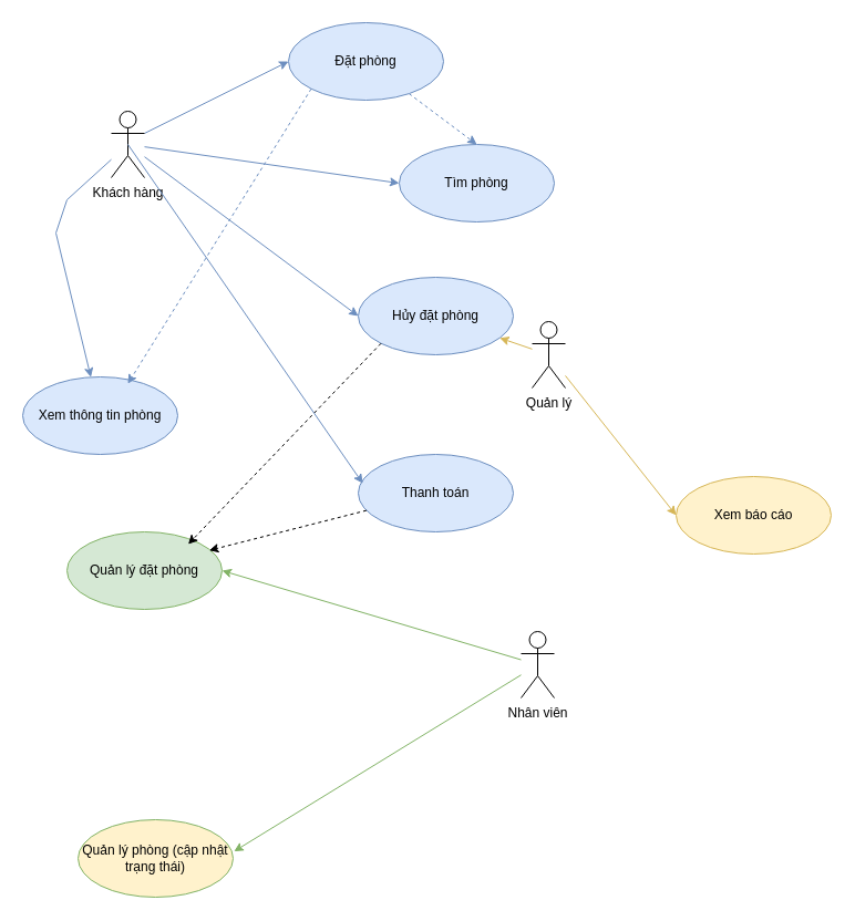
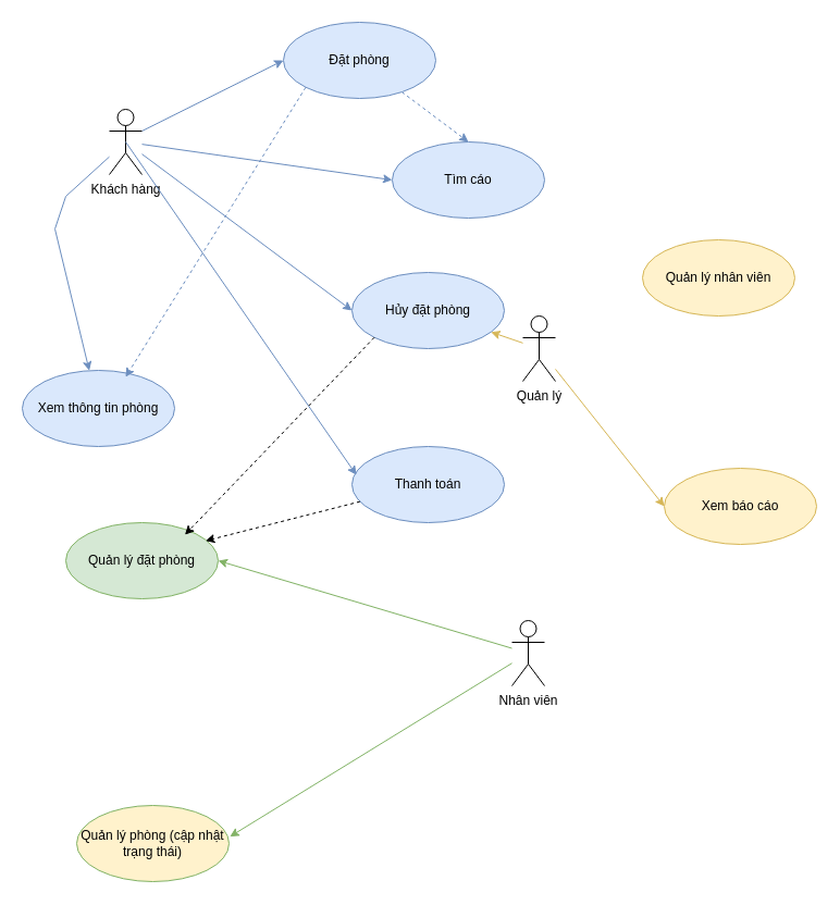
  <mxCell id="0" />
  <mxCell id="1" parent="0" />
  <mxCell id="2" style="rounded=0;orthogonalLoop=1;jettySize=auto;html=1;entryX=0.5;entryY=0;entryDx=0;entryDy=0;dashed=1;fillColor=#dae8fc;strokeColor=#6c8ebf;" edge="1" parent="1" source="3" target="26"><mxGeometry relative="1" as="geometry" /></mxCell>
  <mxCell id="3" value="&lt;p style=&quot;white-space-collapse: preserve;&quot; dir=&quot;auto&quot;&gt;Đặt phòng&lt;/p&gt;" style="ellipse;whiteSpace=wrap;html=1;fillColor=#dae8fc;strokeColor=#6c8ebf;" vertex="1" parent="1"><mxGeometry x="260" y="20" width="140" height="70" as="geometry" /></mxCell>
  <mxCell id="4" value="&lt;p style=&quot;white-space-collapse: preserve;&quot; dir=&quot;auto&quot;&gt;Hủy đặt phòng&lt;/p&gt;" style="ellipse;whiteSpace=wrap;html=1;fillColor=#dae8fc;strokeColor=#6c8ebf;" vertex="1" parent="1"><mxGeometry x="323" y="250" width="140" height="70" as="geometry" /></mxCell>
  <mxCell id="5" value="&lt;p style=&quot;white-space-collapse: preserve;&quot; dir=&quot;auto&quot;&gt;Thanh toán&lt;/p&gt;" style="ellipse;whiteSpace=wrap;html=1;fillColor=#dae8fc;strokeColor=#6c8ebf;" vertex="1" parent="1"><mxGeometry x="323" y="410" width="140" height="70" as="geometry" /></mxCell>
  <mxCell id="6" value="&lt;p style=&quot;white-space-collapse: preserve;&quot; dir=&quot;auto&quot;&gt;Xem thông tin phòng&lt;/p&gt;" style="ellipse;whiteSpace=wrap;html=1;fillColor=#dae8fc;strokeColor=#6c8ebf;" vertex="1" parent="1"><mxGeometry x="20" y="340" width="140" height="70" as="geometry" /></mxCell>
  <mxCell id="7" value="&lt;p style=&quot;white-space-collapse: preserve;&quot; dir=&quot;auto&quot;&gt;Quản lý phòng (cập nhật trạng thái)&lt;/p&gt;" style="ellipse;whiteSpace=wrap;html=1;fillColor=#fff2cc;strokeColor=#82b366;" vertex="1" parent="1"><mxGeometry x="70" y="740" width="140" height="70" as="geometry" /></mxCell>
  <mxCell id="8" value="&lt;p style=&quot;white-space-collapse: preserve;&quot; dir=&quot;auto&quot;&gt;Quản lý đặt phòng&lt;/p&gt;" style="ellipse;whiteSpace=wrap;html=1;fillColor=#d5e8d4;strokeColor=#82b366;" vertex="1" parent="1"><mxGeometry x="60" y="480" width="140" height="70" as="geometry" /></mxCell>
+ <mxCell id="9" value="&lt;p style=&quot;white-space-collapse: preserve;&quot; dir=&quot;auto&quot;&gt;Quản lý nhân viên&lt;/p&gt;" style="ellipse;whiteSpace=wrap;html=1;fillColor=#fff2cc;strokeColor=#d6b656;" vertex="1" parent="1"><mxGeometry x="590" y="220" width="140" height="70" as="geometry" /></mxCell>
  <mxCell id="10" value="&lt;p style=&quot;white-space-collapse: preserve;&quot; dir=&quot;auto&quot;&gt;Xem báo cáo&lt;/p&gt;" style="ellipse;whiteSpace=wrap;html=1;fillColor=#fff2cc;strokeColor=#d6b656;" vertex="1" parent="1"><mxGeometry x="610" y="430" width="140" height="70" as="geometry" /></mxCell>
  <mxCell id="11" style="rounded=0;orthogonalLoop=1;jettySize=auto;html=1;exitX=1;exitY=0.333;exitDx=0;exitDy=0;exitPerimeter=0;entryX=0;entryY=0.5;entryDx=0;entryDy=0;fillColor=#dae8fc;strokeColor=#6c8ebf;" edge="1" parent="1" source="15" target="3"><mxGeometry relative="1" as="geometry"><Array as="points" /></mxGeometry></mxCell>
  <mxCell id="12" style="rounded=0;orthogonalLoop=1;jettySize=auto;html=1;entryX=0;entryY=0.5;entryDx=0;entryDy=0;fillColor=#dae8fc;strokeColor=#6c8ebf;" edge="1" parent="1" source="15" target="4"><mxGeometry relative="1" as="geometry" /></mxCell>
  <mxCell id="13" style="rounded=0;orthogonalLoop=1;jettySize=auto;html=1;fillColor=#dae8fc;strokeColor=#6c8ebf;" edge="1" parent="1" source="15" target="6"><mxGeometry relative="1" as="geometry"><Array as="points"><mxPoint x="60" y="180" /><mxPoint x="50" y="210" /></Array></mxGeometry></mxCell>
  <mxCell id="14" style="rounded=0;orthogonalLoop=1;jettySize=auto;html=1;entryX=0;entryY=0.5;entryDx=0;entryDy=0;fillColor=#dae8fc;strokeColor=#6c8ebf;" edge="1" parent="1" source="15" target="26"><mxGeometry relative="1" as="geometry" /></mxCell>
  <mxCell id="15" value="Khách hàng&lt;div&gt;&lt;br&gt;&lt;/div&gt;" style="shape=umlActor;verticalLabelPosition=bottom;verticalAlign=top;html=1;" vertex="1" parent="1"><mxGeometry x="100" y="100" width="30" height="60" as="geometry" /></mxCell>
  <mxCell id="16" style="rounded=0;orthogonalLoop=1;jettySize=auto;html=1;entryX=1;entryY=0.5;entryDx=0;entryDy=0;fillColor=#d5e8d4;strokeColor=#82b366;" edge="1" parent="1" source="17" target="8"><mxGeometry relative="1" as="geometry" /></mxCell>
  <mxCell id="17" value="&lt;div&gt;Nhân viên&lt;br&gt;&lt;br&gt;&lt;/div&gt;" style="shape=umlActor;verticalLabelPosition=bottom;verticalAlign=top;html=1;" vertex="1" parent="1"><mxGeometry x="470" y="570" width="30" height="60" as="geometry" /></mxCell>
  <mxCell id="18" style="rounded=0;orthogonalLoop=1;jettySize=auto;html=1;fillColor=#fff2cc;strokeColor=#d6b656;" edge="1" parent="1" source="20" target="4"><mxGeometry relative="1" as="geometry" /></mxCell>
  <mxCell id="19" style="rounded=0;orthogonalLoop=1;jettySize=auto;html=1;entryX=0;entryY=0.5;entryDx=0;entryDy=0;fillColor=#fff2cc;strokeColor=#d6b656;" edge="1" parent="1" source="20" target="10"><mxGeometry relative="1" as="geometry" /></mxCell>
  <mxCell id="20" value="&lt;div&gt;Quản lý&lt;br&gt;&lt;br&gt;&lt;/div&gt;" style="shape=umlActor;verticalLabelPosition=bottom;verticalAlign=top;html=1;" vertex="1" parent="1"><mxGeometry x="480" y="290" width="30" height="60" as="geometry" /></mxCell>
  <mxCell id="21" style="rounded=0;orthogonalLoop=1;jettySize=auto;html=1;entryX=0.029;entryY=0.374;entryDx=0;entryDy=0;entryPerimeter=0;exitX=0.5;exitY=0.5;exitDx=0;exitDy=0;exitPerimeter=0;fillColor=#dae8fc;strokeColor=#6c8ebf;" edge="1" parent="1" source="15" target="5"><mxGeometry relative="1" as="geometry"><mxPoint x="140" y="140" as="sourcePoint" /></mxGeometry></mxCell>
  <mxCell id="22" style="rounded=0;orthogonalLoop=1;jettySize=auto;html=1;entryX=1.006;entryY=0.409;entryDx=0;entryDy=0;entryPerimeter=0;fillColor=#d5e8d4;strokeColor=#82b366;" edge="1" parent="1" source="17" target="7"><mxGeometry relative="1" as="geometry" /></mxCell>
  <mxCell id="23" style="rounded=0;orthogonalLoop=1;jettySize=auto;html=1;exitX=0;exitY=1;exitDx=0;exitDy=0;entryX=0.678;entryY=0.088;entryDx=0;entryDy=0;entryPerimeter=0;dashed=1;fillColor=#dae8fc;strokeColor=#6c8ebf;" edge="1" parent="1" source="3" target="6"><mxGeometry relative="1" as="geometry" /></mxCell>
  <mxCell id="24" style="rounded=0;orthogonalLoop=1;jettySize=auto;html=1;entryX=0.917;entryY=0.239;entryDx=0;entryDy=0;entryPerimeter=0;dashed=1;" edge="1" parent="1" source="5" target="8"><mxGeometry relative="1" as="geometry" /></mxCell>
  <mxCell id="25" style="rounded=0;orthogonalLoop=1;jettySize=auto;html=1;exitX=0;exitY=1;exitDx=0;exitDy=0;entryX=0.782;entryY=0.159;entryDx=0;entryDy=0;entryPerimeter=0;dashed=1;" edge="1" parent="1" source="4" target="8"><mxGeometry relative="1" as="geometry" /></mxCell>
- <mxCell id="26" value="&lt;p style=&quot;white-space-collapse: preserve;&quot; dir=&quot;auto&quot;&gt;Tìm phòng&lt;/p&gt;" style="ellipse;whiteSpace=wrap;html=1;fillColor=#dae8fc;strokeColor=#6c8ebf;" vertex="1" parent="1"><mxGeometry x="360" y="130" width="140" height="70" as="geometry" /></mxCell>
+ <mxCell id="26" value="&lt;p style=&quot;white-space-collapse: preserve;&quot; dir=&quot;auto&quot;&gt;Tìm cáo&lt;/p&gt;" style="ellipse;whiteSpace=wrap;html=1;fillColor=#dae8fc;strokeColor=#6c8ebf;" vertex="1" parent="1"><mxGeometry x="360" y="130" width="140" height="70" as="geometry" /></mxCell>
